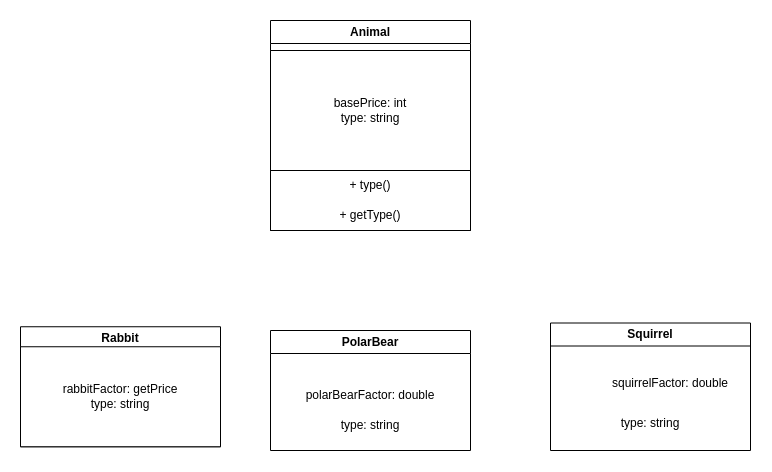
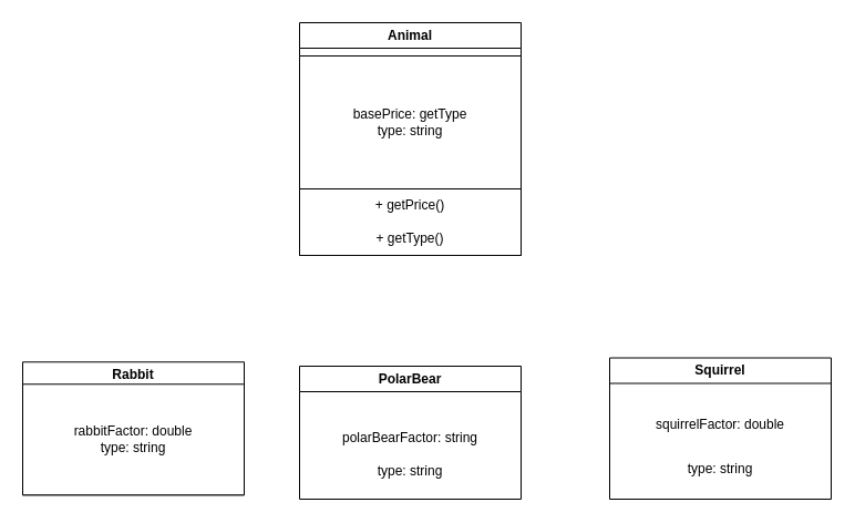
  <mxCell id="0" />
  <mxCell id="1" parent="0" />
  <mxCell id="2" value="Animal" style="swimlane;whiteSpace=wrap;html=1;" vertex="1" parent="1"><mxGeometry x="270" y="20" width="200" height="210" as="geometry" /></mxCell>
- <mxCell id="3" value="basePrice: int&lt;br&gt;type: string" style="swimlane;fontStyle=0;childLayout=stackLayout;horizontal=1;startSize=120;horizontalStack=0;resizeParent=1;resizeParentMax=0;resizeLast=0;collapsible=1;marginBottom=0;whiteSpace=wrap;html=1;align=center;" vertex="1" parent="2"><mxGeometry y="30" width="200" height="180" as="geometry" /></mxCell>
- <mxCell id="4" value="+ type()" style="text;strokeColor=none;fillColor=none;align=center;verticalAlign=middle;spacingLeft=4;spacingRight=4;overflow=hidden;points=[[0,0.5],[1,0.5]];portConstraint=eastwest;rotatable=0;whiteSpace=wrap;html=1;" vertex="1" parent="3"><mxGeometry y="120" width="200" height="30" as="geometry" /></mxCell>
+ <mxCell id="3" value="basePrice: getType&lt;br&gt;type: string" style="swimlane;fontStyle=0;childLayout=stackLayout;horizontal=1;startSize=120;horizontalStack=0;resizeParent=1;resizeParentMax=0;resizeLast=0;collapsible=1;marginBottom=0;whiteSpace=wrap;html=1;align=center;" vertex="1" parent="2"><mxGeometry y="30" width="200" height="180" as="geometry" /></mxCell>
+ <mxCell id="4" value="+ getPrice()" style="text;strokeColor=none;fillColor=none;align=center;verticalAlign=middle;spacingLeft=4;spacingRight=4;overflow=hidden;points=[[0,0.5],[1,0.5]];portConstraint=eastwest;rotatable=0;whiteSpace=wrap;html=1;" vertex="1" parent="3"><mxGeometry y="120" width="200" height="30" as="geometry" /></mxCell>
  <mxCell id="5" value="+ getType()" style="text;strokeColor=none;fillColor=none;align=center;verticalAlign=middle;spacingLeft=4;spacingRight=4;overflow=hidden;points=[[0,0.5],[1,0.5]];portConstraint=eastwest;rotatable=0;whiteSpace=wrap;html=1;" vertex="1" parent="3"><mxGeometry y="150" width="200" height="30" as="geometry" /></mxCell>
  <mxCell id="6" value="Rabbit" style="swimlane;whiteSpace=wrap;html=1;" vertex="1" parent="1"><mxGeometry x="20" y="326.25" width="200" height="120" as="geometry" /></mxCell>
- <mxCell id="7" value="rabbitFactor: getPrice&lt;br&gt;type: string" style="swimlane;fontStyle=0;childLayout=stackLayout;horizontal=1;startSize=100;horizontalStack=0;resizeParent=1;resizeParentMax=0;resizeLast=0;collapsible=1;marginBottom=0;whiteSpace=wrap;html=1;" vertex="1" parent="6"><mxGeometry y="20" width="200" height="100" as="geometry"><mxRectangle y="20" width="150" height="70" as="alternateBounds" /></mxGeometry></mxCell>
+ <mxCell id="7" value="rabbitFactor: double&lt;br&gt;type: string" style="swimlane;fontStyle=0;childLayout=stackLayout;horizontal=1;startSize=100;horizontalStack=0;resizeParent=1;resizeParentMax=0;resizeLast=0;collapsible=1;marginBottom=0;whiteSpace=wrap;html=1;" vertex="1" parent="6"><mxGeometry y="20" width="200" height="100" as="geometry"><mxRectangle y="20" width="150" height="70" as="alternateBounds" /></mxGeometry></mxCell>
  <mxCell id="8" value="PolarBear" style="swimlane;whiteSpace=wrap;html=1;" vertex="1" parent="1"><mxGeometry x="270" y="330" width="200" height="120" as="geometry" /></mxCell>
- <mxCell id="9" value="polarBearFactor: double" style="text;strokeColor=none;fillColor=none;align=center;verticalAlign=middle;spacingLeft=4;spacingRight=4;overflow=hidden;points=[[0,0.5],[1,0.5]];portConstraint=eastwest;rotatable=0;whiteSpace=wrap;html=1;" vertex="1" parent="8"><mxGeometry x="15" y="50" width="170" height="30" as="geometry" /></mxCell>
+ <mxCell id="9" value="polarBearFactor: string" style="text;strokeColor=none;fillColor=none;align=center;verticalAlign=middle;spacingLeft=4;spacingRight=4;overflow=hidden;points=[[0,0.5],[1,0.5]];portConstraint=eastwest;rotatable=0;whiteSpace=wrap;html=1;" vertex="1" parent="8"><mxGeometry x="15" y="50" width="170" height="30" as="geometry" /></mxCell>
  <mxCell id="10" value="type: string" style="text;strokeColor=none;fillColor=none;align=center;verticalAlign=middle;spacingLeft=4;spacingRight=4;overflow=hidden;points=[[0,0.5],[1,0.5]];portConstraint=eastwest;rotatable=0;whiteSpace=wrap;html=1;" vertex="1" parent="8"><mxGeometry x="30" y="80" width="140" height="30" as="geometry" /></mxCell>
  <mxCell id="11" value="Squirrel" style="swimlane;whiteSpace=wrap;html=1;" vertex="1" parent="1"><mxGeometry x="550" y="322.5" width="200" height="127.5" as="geometry" /></mxCell>
- <mxCell id="12" value="squirrelFactor: double" style="text;strokeColor=none;fillColor=none;align=center;verticalAlign=middle;spacingLeft=4;spacingRight=4;overflow=hidden;points=[[0,0.5],[1,0.5]];portConstraint=eastwest;rotatable=0;whiteSpace=wrap;html=1;" vertex="1" parent="11"><mxGeometry x="50" y="45" width="140" height="30" as="geometry" /></mxCell>
+ <mxCell id="12" value="squirrelFactor: double" style="text;strokeColor=none;fillColor=none;align=center;verticalAlign=middle;spacingLeft=4;spacingRight=4;overflow=hidden;points=[[0,0.5],[1,0.5]];portConstraint=eastwest;rotatable=0;whiteSpace=wrap;html=1;" vertex="1" parent="11"><mxGeometry x="30" y="45" width="140" height="30" as="geometry" /></mxCell>
  <mxCell id="13" value="type: string" style="text;strokeColor=none;fillColor=none;align=center;verticalAlign=middle;spacingLeft=4;spacingRight=4;overflow=hidden;points=[[0,0.5],[1,0.5]];portConstraint=eastwest;rotatable=0;whiteSpace=wrap;html=1;" vertex="1" parent="11"><mxGeometry x="30" y="85" width="140" height="30" as="geometry" /></mxCell>
